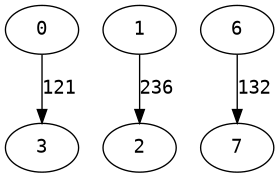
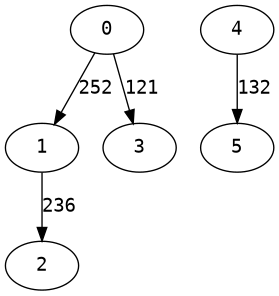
  digraph {
    fontname="DejaVu Sans Mono"
    node [fontname="DejaVu Sans Mono"]
    edge [fontname="DejaVu Sans Mono"]
    0
    1
    3
    2
-   4 [label=6]
-   5 [label=7]
+   4
+   5
+   0 -> 1 [label=252]
    0 -> 3 [label=121]
    1 -> 2 [label=236]
    4 -> 5 [label=132]
  }
